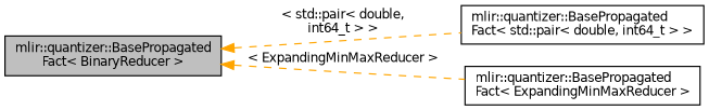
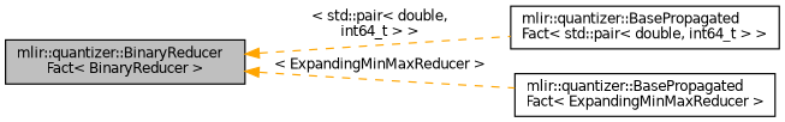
  digraph {
    rankdir=LR
    node [color=black fontname=Helvetica fontsize=10 shape=record]
    edge [color=orange dir=back fontname=Helvetica fontsize=10 labelfontname=Helvetica labelfontsize=10 style=dashed]
-   n1 [fillcolor=grey75 fontcolor=black height=0.2 label="mlir::quantizer::BasePropagated\lFact\< BinaryReducer \>" style=filled width=0.4]
+   n1 [fillcolor=grey75 fontcolor=black height=0.2 label="mlir::quantizer::BinaryReducer\lFact\< BinaryReducer \>" style=filled width=0.4]
    n2 [height=0.2 label="mlir::quantizer::BasePropagated\lFact\< std::pair\< double, int64_t \> \>" width=0.4]
    n3 [height=0.2 label="mlir::quantizer::BasePropagated\lFact\< ExpandingMinMaxReducer \>" width=0.4]
    n1 -> n2 [label=" \< std::pair\< double,\l int64_t \> \>"]
    n1 -> n3 [label=" \< ExpandingMinMaxReducer \>"]
  }
